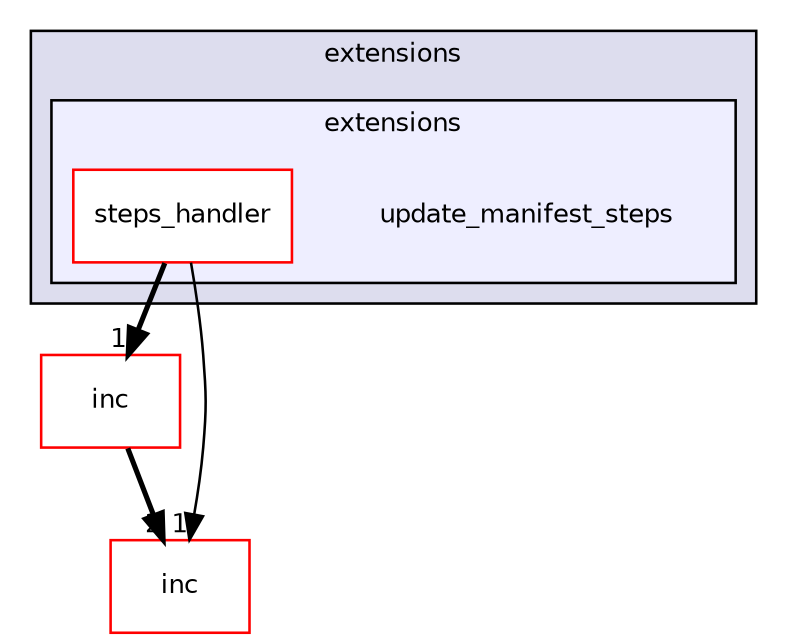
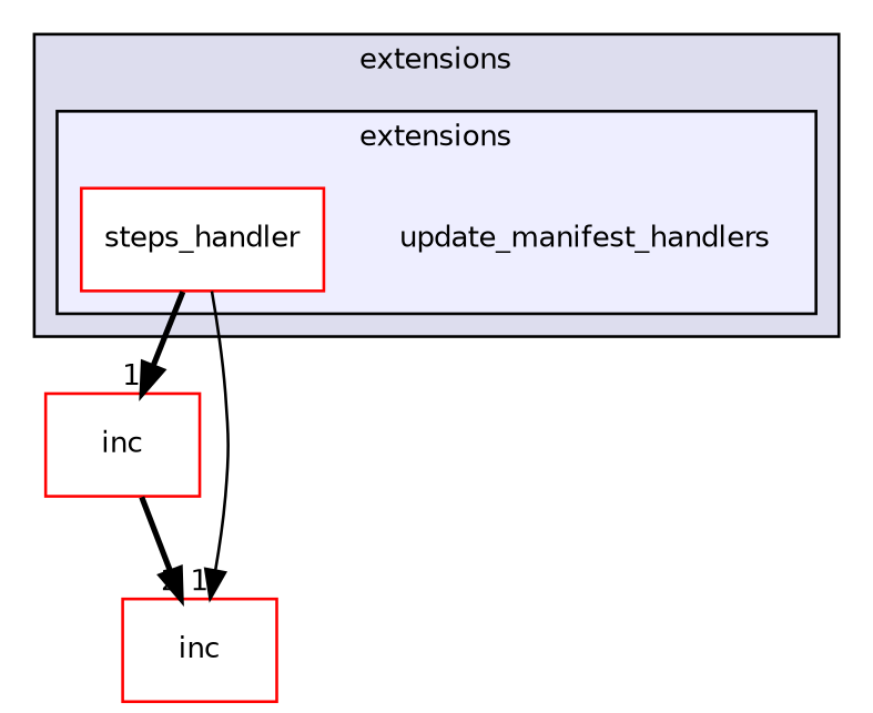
  digraph {
    compound=true
    node [fontname=Helvetica fontsize=10 shape=box color=red fillcolor=white style=filled]
    edge [headlabel=1 labeldistance=1.5 labelfontname=Helvetica labelfontsize=10 style=bold]
-   n1 [label=update_manifest_steps shape=plaintext color="" fillcolor="" style=""]
+   n1 [label=update_manifest_handlers shape=plaintext color="" fillcolor="" style=""]
    n2 [label=steps_handler]
    n3 [label=inc]
    n4 [label=inc]
    subgraph cluster_1 {
      bgcolor="#ddddee"
      fontname=Helvetica
      fontsize=10
      label=extensions
      pencolor=black
      subgraph cluster_2 {
        bgcolor="#eeeeff"
        fontname=Helvetica
        fontsize=10
        pencolor=black
        n1
        n2
      }
    }
    n2 -> n3
    n2 -> n4 [style=solid]
    n3 -> n4 [headlabel=2]
  }
